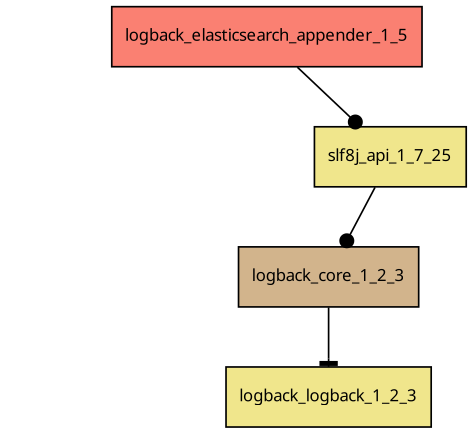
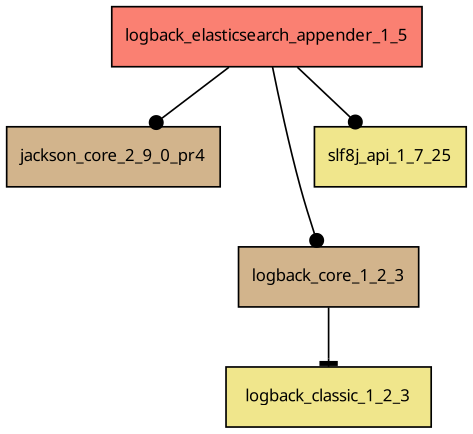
  digraph {
    fontname="Noto Sans"
    node [fillcolor=tan fontname="Noto Sans" fontsize=10.0 shape=box style=filled]
    edge [arrowhead=dot fontname="Noto Sans"]
    logback_elasticsearch_appender_1_5 [fillcolor=salmon]
+   jackson_core_2_9_0_pr4
    logback_core_1_2_3
    n4 [fillcolor=khaki label=slf8j_api_1_7_25]
-   logback_classic_1_2_3 [fillcolor=khaki label=logback_logback_1_2_3]
-   n4 -> logback_core_1_2_3
+   logback_classic_1_2_3 [fillcolor=khaki]
+   logback_elasticsearch_appender_1_5 -> jackson_core_2_9_0_pr4
+   logback_elasticsearch_appender_1_5 -> logback_core_1_2_3
    logback_elasticsearch_appender_1_5 -> n4
    logback_core_1_2_3 -> logback_classic_1_2_3 [arrowhead=tee]
  }
